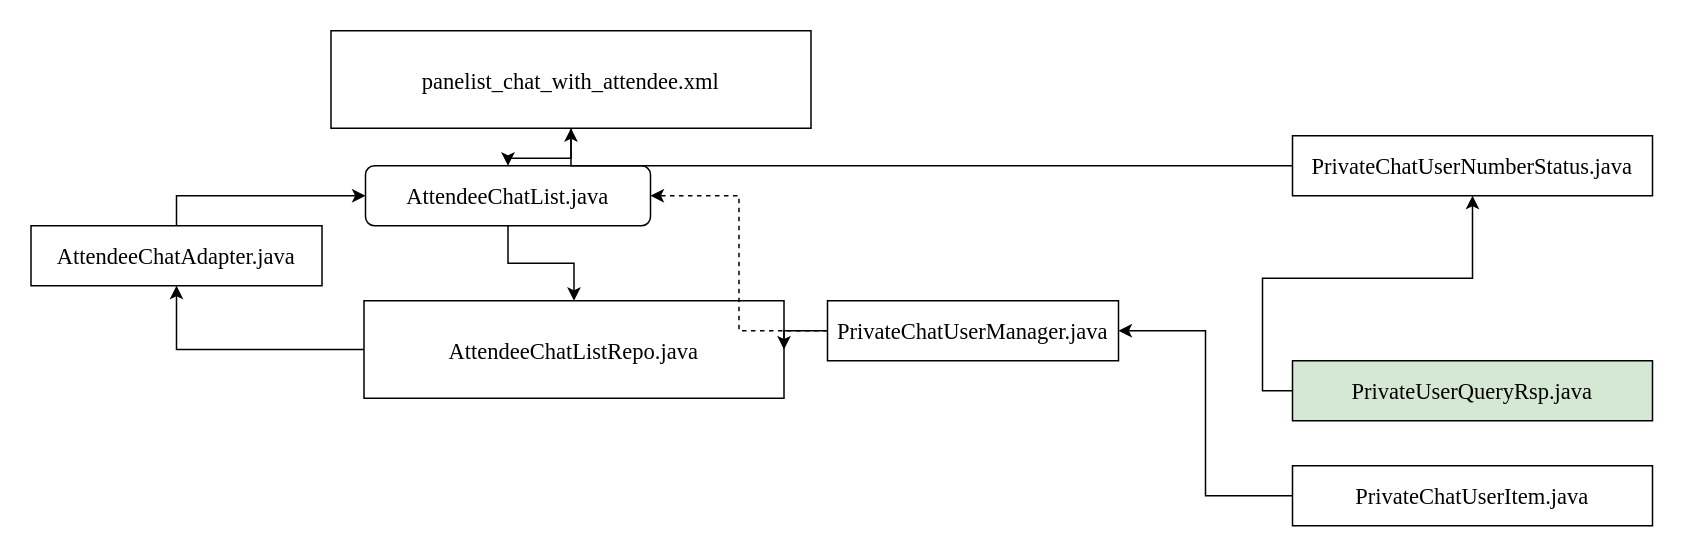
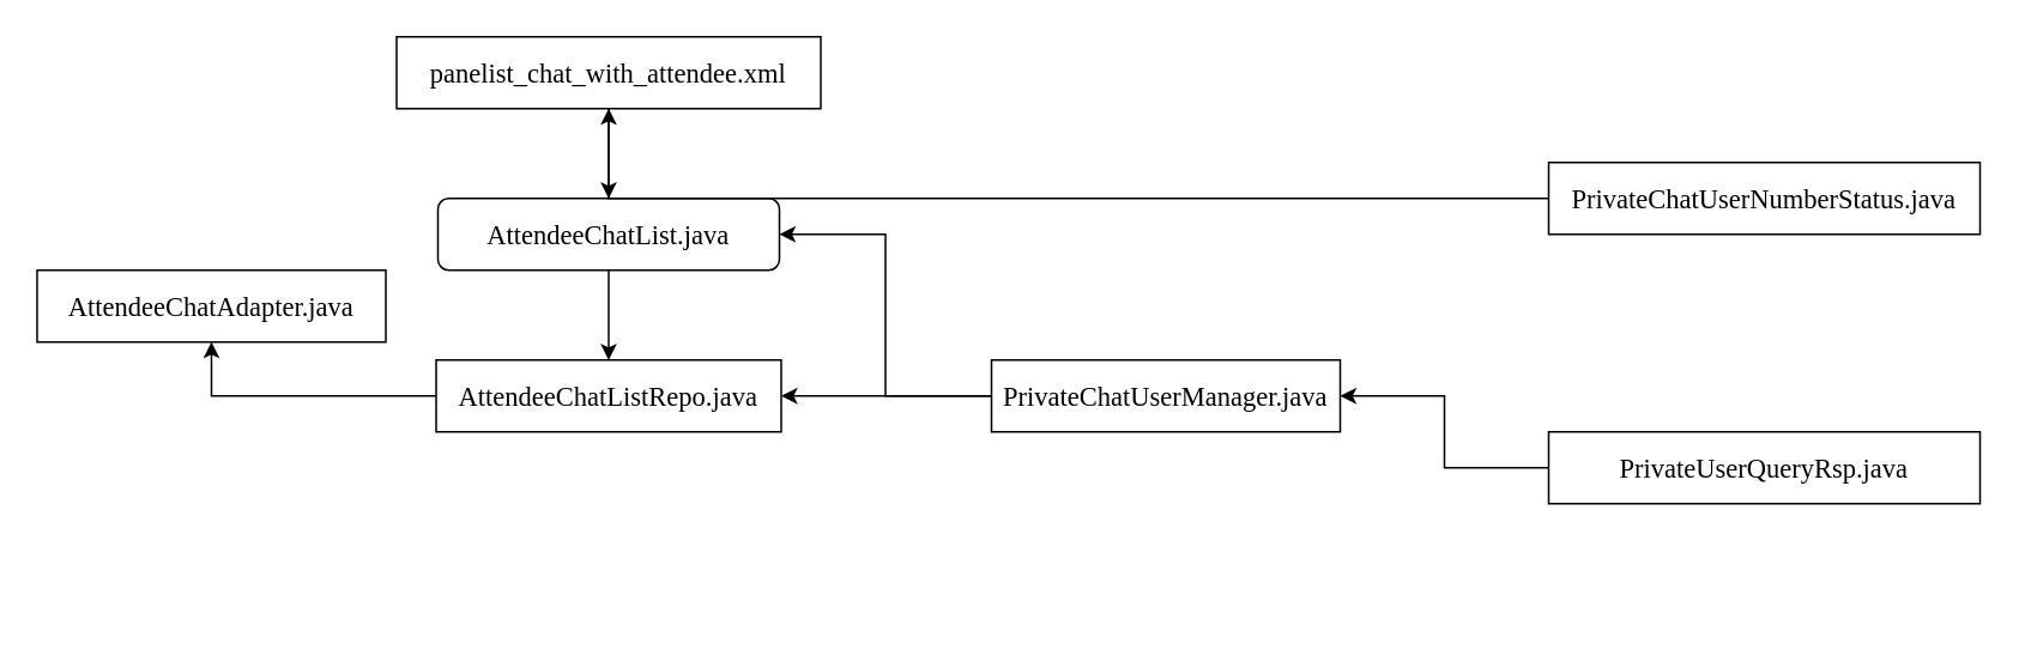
  <mxCell id="0" />
  <mxCell id="1" parent="0" />
  <mxCell id="2" style="edgeStyle=orthogonalEdgeStyle;rounded=0;orthogonalLoop=1;jettySize=auto;html=1;exitX=0.5;exitY=1;exitDx=0;exitDy=0;" edge="1" parent="1" source="3" target="9"><mxGeometry relative="1" as="geometry" /></mxCell>
  <mxCell id="3" value="AttendeeChatList.java" style="whiteSpace=wrap;html=1;fontFamily=Times New Roman;fontSize=15;rounded=1;" vertex="1" parent="1"><mxGeometry x="243" y="110" width="190" height="40" as="geometry" /></mxCell>
  <mxCell id="4" style="edgeStyle=orthogonalEdgeStyle;rounded=0;orthogonalLoop=1;jettySize=auto;html=1;exitX=0.5;exitY=1;exitDx=0;exitDy=0;entryX=0.5;entryY=0;entryDx=0;entryDy=0;" edge="1" parent="1" source="5" target="3"><mxGeometry relative="1" as="geometry" /></mxCell>
- <mxCell id="5" value="panelist_chat_with_attendee.xml" style="rounded=0;whiteSpace=wrap;html=1;fontFamily=Times New Roman;fontSize=15;" vertex="1" parent="1"><mxGeometry x="220" y="20" width="320" height="65" as="geometry" /></mxCell>
- <mxCell id="6" style="edgeStyle=orthogonalEdgeStyle;rounded=0;orthogonalLoop=1;jettySize=auto;html=1;exitX=0.5;exitY=0;exitDx=0;exitDy=0;entryX=0;entryY=0.5;entryDx=0;entryDy=0;" edge="1" parent="1" source="7" target="3"><mxGeometry relative="1" as="geometry" /></mxCell>
+ <mxCell id="5" value="panelist_chat_with_attendee.xml" style="rounded=0;whiteSpace=wrap;html=1;fontFamily=Times New Roman;fontSize=15;" vertex="1" parent="1"><mxGeometry x="220" y="20" width="236" height="40" as="geometry" /></mxCell>
  <mxCell id="7" value="AttendeeChatAdapter.java" style="rounded=0;whiteSpace=wrap;html=1;fontFamily=Times New Roman;fontSize=15;" vertex="1" parent="1"><mxGeometry x="20" y="150" width="194" height="40" as="geometry" /></mxCell>
  <mxCell id="8" style="edgeStyle=orthogonalEdgeStyle;rounded=0;orthogonalLoop=1;jettySize=auto;html=1;exitX=0;exitY=0.5;exitDx=0;exitDy=0;entryX=0.5;entryY=1;entryDx=0;entryDy=0;" edge="1" parent="1" source="9" target="7"><mxGeometry relative="1" as="geometry" /></mxCell>
- <mxCell id="9" value="AttendeeChatListRepo.java" style="rounded=0;whiteSpace=wrap;html=1;fontFamily=Times New Roman;fontSize=15;" vertex="1" parent="1"><mxGeometry x="242" y="200" width="280" height="65" as="geometry" /></mxCell>
- <mxCell id="10" style="edgeStyle=orthogonalEdgeStyle;rounded=0;orthogonalLoop=1;jettySize=auto;html=1;exitX=0;exitY=0.5;exitDx=0;exitDy=0;fontFamily=Times New Roman;fontSize=15;" edge="1" parent="1" source="11" target="13"><mxGeometry relative="1" as="geometry" /></mxCell>
- <mxCell id="11" value="PrivateUserQueryRsp.java" style="rounded=0;whiteSpace=wrap;html=1;fontFamily=Times New Roman;fontSize=15;fillColor=#d5e8d4;" vertex="1" parent="1"><mxGeometry x="861" y="240" width="240" height="40" as="geometry" /></mxCell>
+ <mxCell id="9" value="AttendeeChatListRepo.java" style="rounded=0;whiteSpace=wrap;html=1;fontFamily=Times New Roman;fontSize=15;" vertex="1" parent="1"><mxGeometry x="242" y="200" width="192" height="40" as="geometry" /></mxCell>
+ <mxCell id="10" style="edgeStyle=orthogonalEdgeStyle;rounded=0;orthogonalLoop=1;jettySize=auto;html=1;exitX=0;exitY=0.5;exitDx=0;exitDy=0;entryX=1;entryY=0.5;entryDx=0;entryDy=0;fontFamily=Times New Roman;fontSize=15;" edge="1" parent="1" source="11" target="16"><mxGeometry relative="1" as="geometry" /></mxCell>
+ <mxCell id="11" value="PrivateUserQueryRsp.java" style="rounded=0;whiteSpace=wrap;html=1;fontFamily=Times New Roman;fontSize=15;" vertex="1" parent="1"><mxGeometry x="861" y="240" width="240" height="40" as="geometry" /></mxCell>
  <mxCell id="12" style="edgeStyle=orthogonalEdgeStyle;rounded=0;orthogonalLoop=1;jettySize=auto;html=1;exitX=0;exitY=0.5;exitDx=0;exitDy=0;fontFamily=Times New Roman;fontSize=15;" edge="1" parent="1" source="13" target="5"><mxGeometry relative="1" as="geometry" /></mxCell>
  <mxCell id="13" value="PrivateChatUserNumberStatus.java" style="rounded=0;whiteSpace=wrap;html=1;fontFamily=Times New Roman;fontSize=15;" vertex="1" parent="1"><mxGeometry x="861" y="90" width="240" height="40" as="geometry" /></mxCell>
  <mxCell id="14" style="edgeStyle=orthogonalEdgeStyle;rounded=0;orthogonalLoop=1;jettySize=auto;html=1;exitX=0;exitY=0.5;exitDx=0;exitDy=0;entryX=1;entryY=0.5;entryDx=0;entryDy=0;fontFamily=Times New Roman;fontSize=15;" edge="1" parent="1" source="16" target="9"><mxGeometry relative="1" as="geometry" /></mxCell>
- <mxCell id="15" style="edgeStyle=orthogonalEdgeStyle;rounded=0;orthogonalLoop=1;jettySize=auto;html=1;exitX=0;exitY=0.5;exitDx=0;exitDy=0;entryX=1;entryY=0.5;entryDx=0;entryDy=0;fontFamily=Times New Roman;fontSize=15;dashed=1;" edge="1" parent="1" source="16" target="3"><mxGeometry relative="1" as="geometry" /></mxCell>
+ <mxCell id="15" style="edgeStyle=orthogonalEdgeStyle;rounded=0;orthogonalLoop=1;jettySize=auto;html=1;exitX=0;exitY=0.5;exitDx=0;exitDy=0;entryX=1;entryY=0.5;entryDx=0;entryDy=0;fontFamily=Times New Roman;fontSize=15;" edge="1" parent="1" source="16" target="3"><mxGeometry relative="1" as="geometry" /></mxCell>
  <mxCell id="16" value="PrivateChatUserManager.java" style="rounded=0;whiteSpace=wrap;html=1;fontFamily=Times New Roman;fontSize=15;" vertex="1" parent="1"><mxGeometry x="551" y="200" width="194" height="40" as="geometry" /></mxCell>
- <mxCell id="17" style="edgeStyle=orthogonalEdgeStyle;rounded=0;orthogonalLoop=1;jettySize=auto;html=1;exitX=0;exitY=0.5;exitDx=0;exitDy=0;entryX=1;entryY=0.5;entryDx=0;entryDy=0;fontFamily=Times New Roman;fontSize=15;" edge="1" parent="1" source="18" target="16"><mxGeometry relative="1" as="geometry" /></mxCell>
- <mxCell id="18" value="PrivateChatUserItem.java" style="rounded=0;whiteSpace=wrap;html=1;fontFamily=Times New Roman;fontSize=15;" vertex="1" parent="1"><mxGeometry x="861" y="310" width="240" height="40" as="geometry" /></mxCell>
